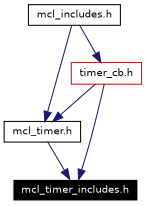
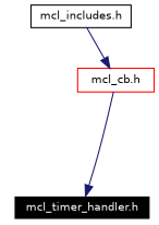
  digraph {
    node [color=black fontname=Helvetica fontsize=10 shape=record]
    edge [color=midnightblue fontname=Helvetica fontsize=10 labelfontname=Helvetica labelfontsize=10 style=solid]
-   n1 [color=white fillcolor=black fontcolor=white height=0.2 label="mcl_timer_includes.h" style=filled width=0.4]
-   n2 [height=0.2 label="mcl_timer.h" width=0.4]
-   n3 [color=red height=0.2 label="timer_cb.h" width=0.4]
+   n1 [color=white fillcolor=black fontcolor=white height=0.2 label="mcl_timer_handler.h" style=filled width=0.4]
+   n3 [color=red height=0.2 label="mcl_cb.h" width=0.4]
    n4 [height=0.2 label="mcl_includes.h" width=0.4]
-   n2 -> n1
    n3 -> n1
-   n3 -> n2
-   n4 -> n2
    n4 -> n3
  }
